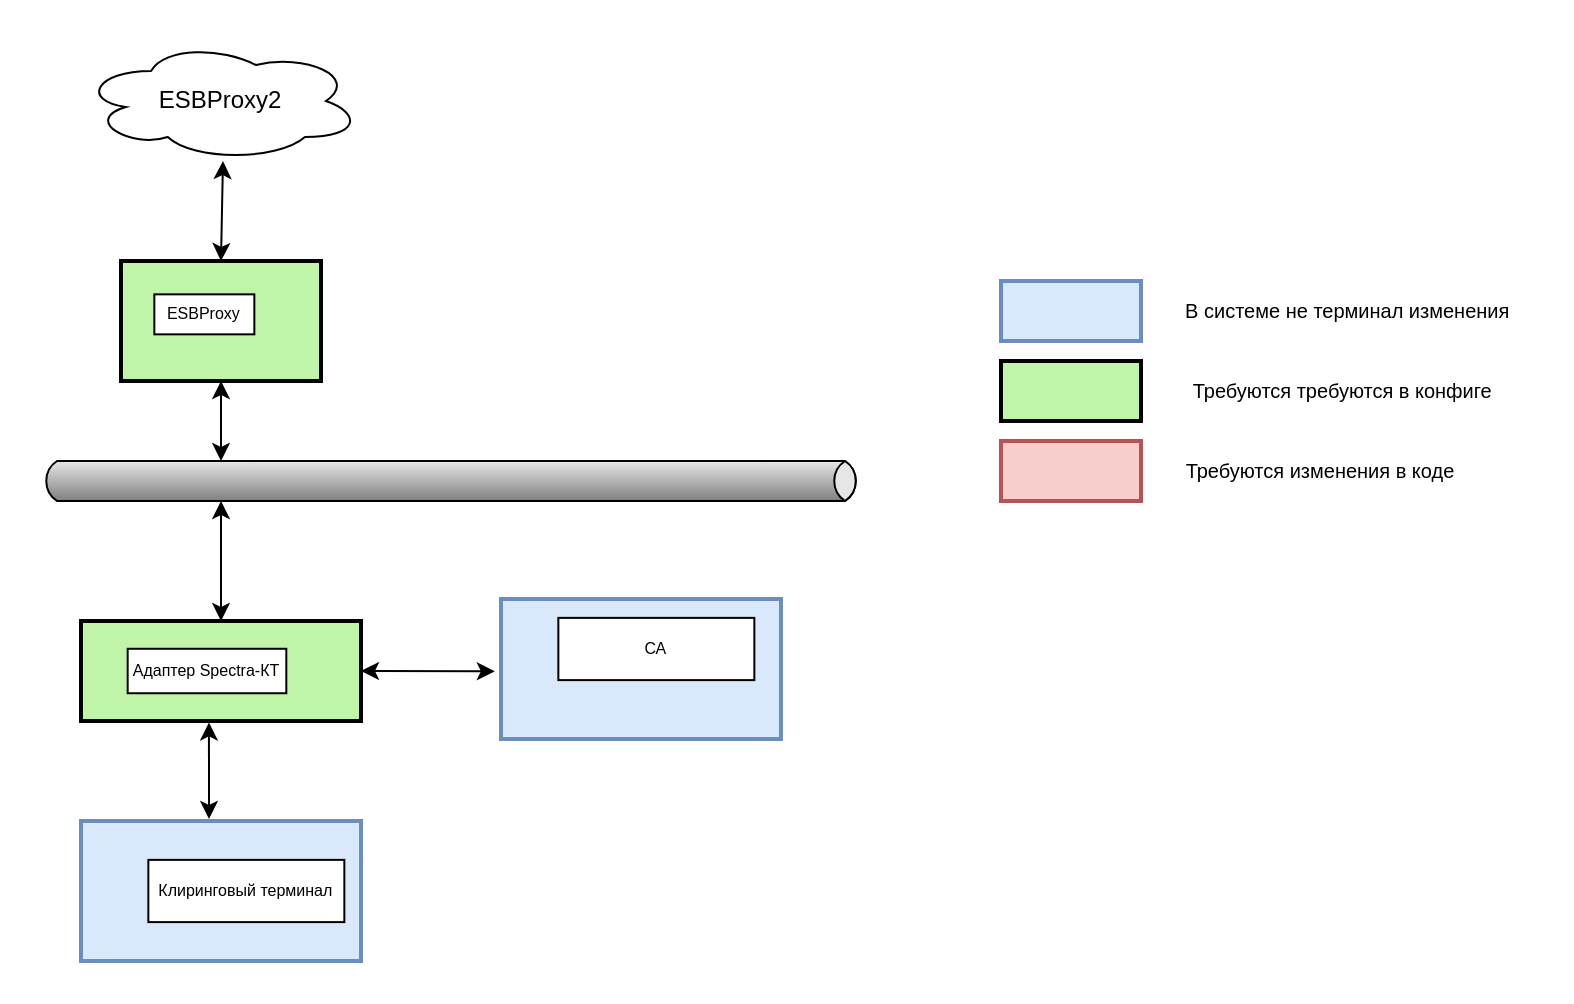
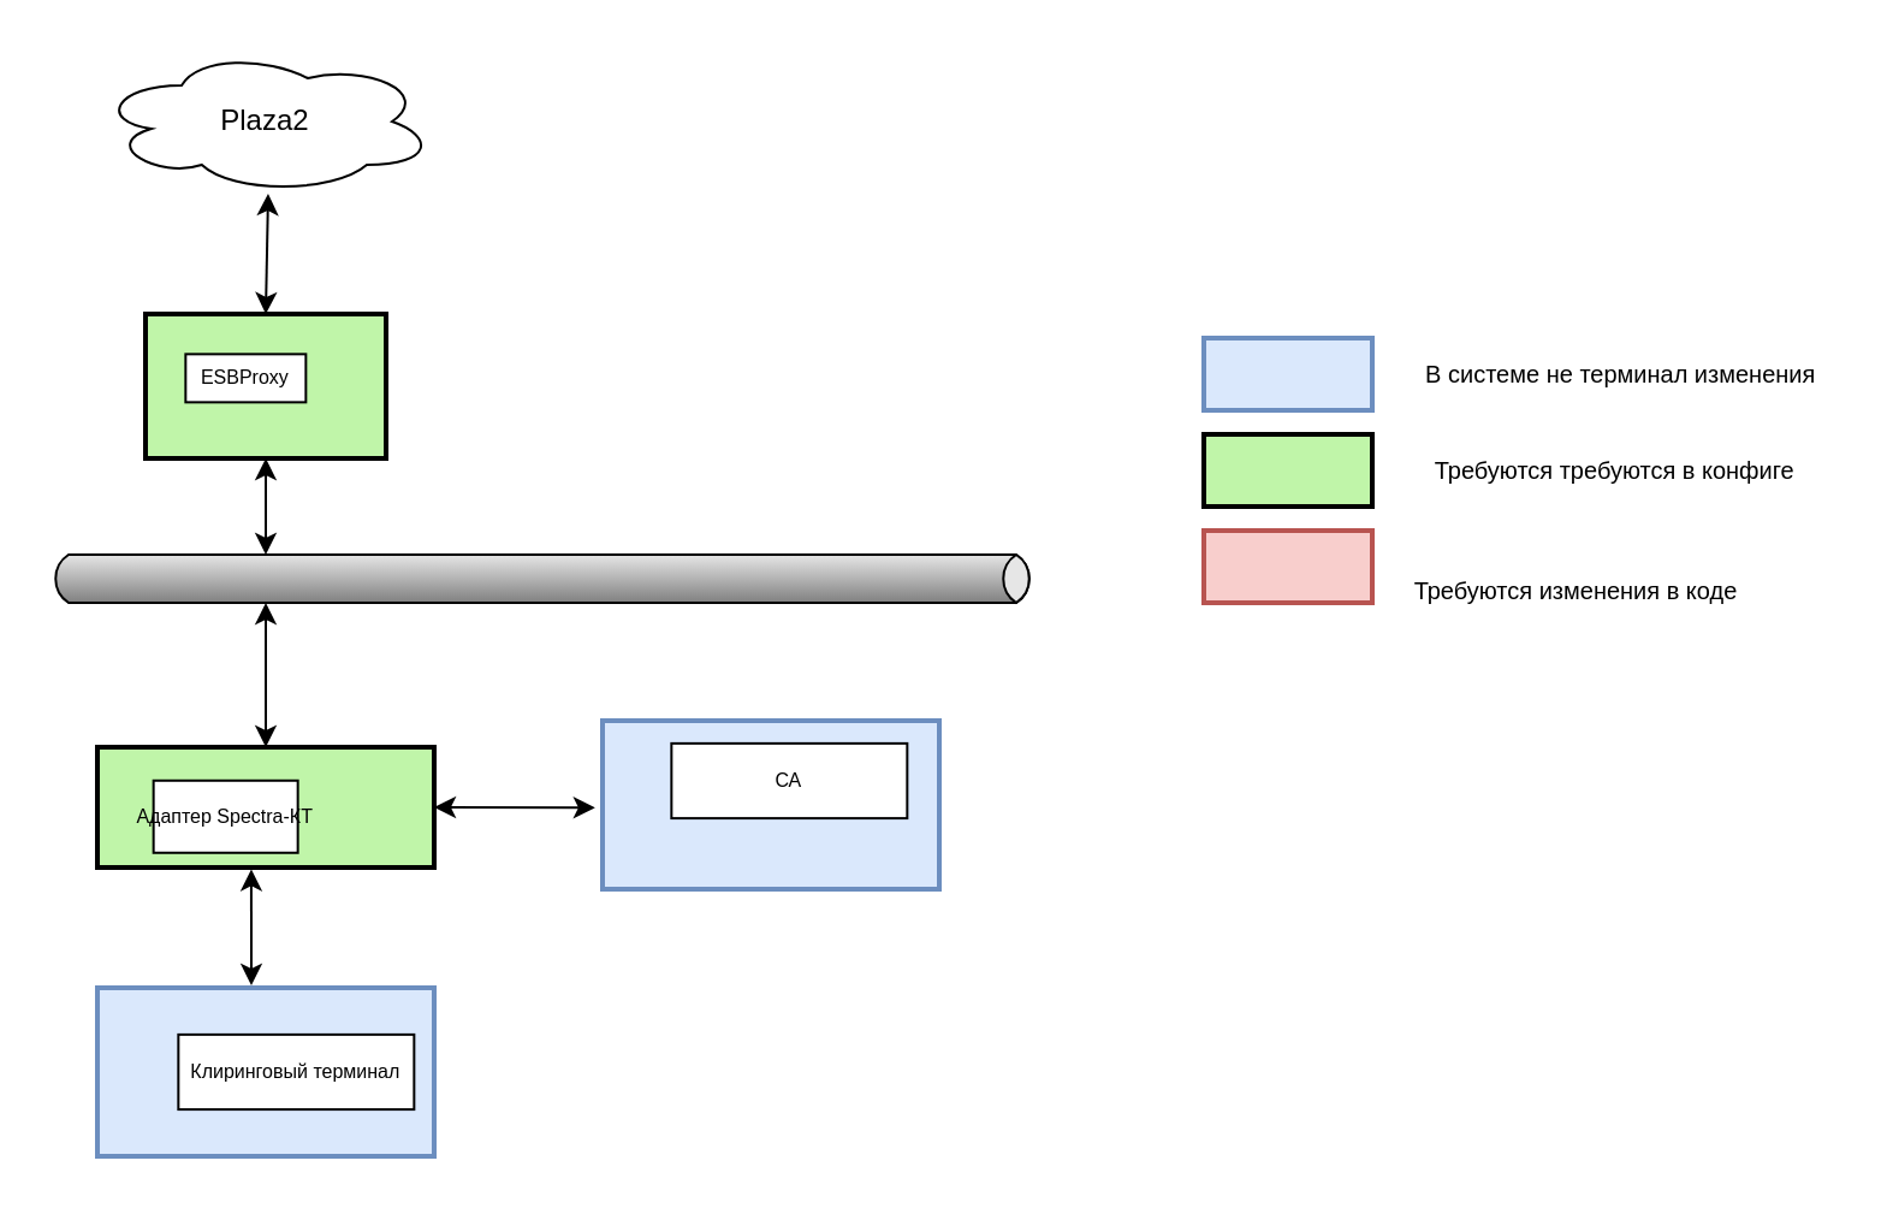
  <mxCell id="0" style=";html=1;" />
  <mxCell id="1" style=";html=1;" parent="0" />
  <mxCell id="2" value="" style="strokeWidth=1;outlineConnect=0;dashed=0;align=center;fontSize=8;shape=mxgraph.eip.messageChannel;html=1;verticalLabelPosition=bottom;verticalAlign=top;" parent="1" vertex="1"><mxGeometry x="20" y="230" width="410" height="20" as="geometry" /></mxCell>
  <mxCell id="3" value="" style="strokeWidth=2;dashed=0;align=center;fontSize=8;shape=rect;verticalLabelPosition=bottom;verticalAlign=top;fillColor=#c0f5a9;" parent="1" vertex="1"><mxGeometry x="60" y="130" width="100" height="60" as="geometry" /></mxCell>
  <mxCell id="4" value="ESBProxy" style="strokeWidth=1;dashed=0;align=center;fontSize=8;shape=rect" parent="3" vertex="1"><mxGeometry x="16.67" y="16.67" width="50" height="20" as="geometry" /></mxCell>
  <mxCell id="5" value="" style="endArrow=classic;startArrow=classic;html=1;fontSize=12;entryX=0.5;entryY=1;entryDx=0;entryDy=0;exitX=0;exitY=0;exitDx=90;exitDy=0;exitPerimeter=0;" parent="1" source="2" target="3" edge="1"><mxGeometry width="50" height="50" relative="1" as="geometry"><mxPoint x="0" y="300" as="sourcePoint" /><mxPoint x="50" y="250" as="targetPoint" /></mxGeometry></mxCell>
  <mxCell id="6" value="" style="strokeWidth=2;dashed=0;align=center;fontSize=8;shape=rect;fillColor=#dae8fc;verticalLabelPosition=bottom;verticalAlign=top;strokeColor=#6c8ebf;" parent="1" vertex="1"><mxGeometry x="500" y="140" width="70" height="30" as="geometry" /></mxCell>
  <mxCell id="7" value="В системе не терминал изменения&amp;nbsp;" style="text;html=1;strokeColor=none;fillColor=none;align=center;verticalAlign=middle;whiteSpace=wrap;rounded=0;fontSize=10;" parent="1" vertex="1"><mxGeometry x="585" y="145" width="180" height="20" as="geometry" /></mxCell>
  <mxCell id="8" value="" style="strokeWidth=2;dashed=0;align=center;fontSize=8;shape=rect;fillColor=#c0f5a9;verticalLabelPosition=bottom;verticalAlign=top;" parent="1" vertex="1"><mxGeometry x="500" y="180" width="70" height="30" as="geometry" /></mxCell>
  <mxCell id="9" value="Требуются требуются в конфиге&amp;nbsp;" style="text;html=1;strokeColor=none;fillColor=none;align=center;verticalAlign=middle;whiteSpace=wrap;rounded=0;fontSize=10;" parent="1" vertex="1"><mxGeometry x="585" y="185" width="175" height="20" as="geometry" /></mxCell>
  <mxCell id="10" value="" style="strokeWidth=2;dashed=0;align=center;fontSize=8;shape=rect;fillColor=#f8cecc;verticalLabelPosition=bottom;verticalAlign=top;strokeColor=#b85450;" parent="1" vertex="1"><mxGeometry x="500" y="220" width="70" height="30" as="geometry" /></mxCell>
- <mxCell id="11" value="Требуются изменения в коде" style="text;html=1;strokeColor=none;fillColor=none;align=center;verticalAlign=middle;whiteSpace=wrap;rounded=0;fontSize=10;" parent="1" vertex="1"><mxGeometry x="585" y="225" width="150" height="20" as="geometry" /></mxCell>
- <mxCell id="12" value="ESBProxy2" style="ellipse;shape=cloud;whiteSpace=wrap;html=1;" parent="1" vertex="1"><mxGeometry x="40" y="20" width="140" height="60" as="geometry" /></mxCell>
+ <mxCell id="11" value="Требуются изменения в коде" style="text;html=1;strokeColor=none;fillColor=none;align=center;verticalAlign=middle;whiteSpace=wrap;rounded=0;fontSize=10;" parent="1" vertex="1"><mxGeometry x="580" y="235" width="150" height="20" as="geometry" /></mxCell>
+ <mxCell id="12" value="Plaza2" style="ellipse;shape=cloud;whiteSpace=wrap;html=1;" parent="1" vertex="1"><mxGeometry x="40" y="20" width="140" height="60" as="geometry" /></mxCell>
  <mxCell id="13" value="" style="strokeWidth=2;dashed=0;align=center;fontSize=8;shape=rect;verticalLabelPosition=bottom;verticalAlign=top;fillColor=#c0f5a9;" parent="1" vertex="1"><mxGeometry x="40" y="310" width="140" height="50" as="geometry" /></mxCell>
- <mxCell id="14" value="Адаптер Spectra-КТ" style="strokeWidth=1;dashed=0;align=center;fontSize=8;shape=rect" parent="13" vertex="1"><mxGeometry x="23.333" y="13.892" width="79.333" height="22.225" as="geometry" /></mxCell>
+ <mxCell id="14" value="Адаптер Spectra-КТ" style="strokeWidth=1;dashed=0;align=center;fontSize=8;shape=rect" parent="13" vertex="1"><mxGeometry x="23.333" y="13.892" width="60" height="30" as="geometry" /></mxCell>
  <mxCell id="15" value="" style="strokeWidth=2;dashed=0;align=center;fontSize=8;shape=rect;verticalLabelPosition=bottom;verticalAlign=top;fillColor=#dae8fc;strokeColor=#6c8ebf;" parent="1" vertex="1"><mxGeometry x="40" y="410" width="140" height="70" as="geometry" /></mxCell>
  <mxCell id="16" value="Клиринговый терминал" style="strokeWidth=1;dashed=0;align=center;fontSize=8;shape=rect;" parent="15" vertex="1"><mxGeometry x="33.667" y="19.44" width="98.0" height="31.11" as="geometry" /></mxCell>
  <mxCell id="17" value="" style="endArrow=classic;startArrow=classic;html=1;entryX=0.457;entryY=1.014;entryDx=0;entryDy=0;entryPerimeter=0;" parent="1" target="13" edge="1"><mxGeometry width="50" height="50" relative="1" as="geometry"><mxPoint x="104" y="409" as="sourcePoint" /><mxPoint x="94.5" y="360" as="targetPoint" /></mxGeometry></mxCell>
  <mxCell id="18" value="" style="endArrow=classic;startArrow=classic;html=1;exitX=0.5;exitY=0;exitDx=0;exitDy=0;entryX=0;entryY=1;entryDx=90;entryDy=0;entryPerimeter=0;" parent="1" source="13" target="2" edge="1"><mxGeometry width="50" height="50" relative="1" as="geometry"><mxPoint x="170" y="440" as="sourcePoint" /><mxPoint x="95" y="250" as="targetPoint" /></mxGeometry></mxCell>
  <mxCell id="19" value="" style="endArrow=classic;startArrow=classic;html=1;exitX=0.5;exitY=0;exitDx=0;exitDy=0;entryX=0.507;entryY=1;entryDx=0;entryDy=0;entryPerimeter=0;" parent="1" source="3" target="12" edge="1"><mxGeometry width="50" height="50" relative="1" as="geometry"><mxPoint x="220" y="110" as="sourcePoint" /><mxPoint x="270" y="60" as="targetPoint" /></mxGeometry></mxCell>
  <mxCell id="20" value="" style="strokeWidth=2;dashed=0;align=center;fontSize=8;shape=rect;verticalLabelPosition=bottom;verticalAlign=top;fillColor=#dae8fc;strokeColor=#6c8ebf;" parent="1" vertex="1"><mxGeometry x="250" y="299" width="140" height="70" as="geometry" /></mxCell>
  <mxCell id="21" value="СА" style="strokeWidth=1;dashed=0;align=center;fontSize=8;shape=rect;" parent="20" vertex="1"><mxGeometry x="28.667" y="9.44" width="98.0" height="31.11" as="geometry" /></mxCell>
  <mxCell id="22" value="" style="endArrow=classic;startArrow=classic;html=1;entryX=-0.022;entryY=0.516;entryDx=0;entryDy=0;entryPerimeter=0;exitX=1;exitY=0.5;exitDx=0;exitDy=0;" parent="1" source="13" target="20" edge="1"><mxGeometry width="50" height="50" relative="1" as="geometry"><mxPoint x="114" y="419" as="sourcePoint" /><mxPoint x="113.98" y="370.7" as="targetPoint" /></mxGeometry></mxCell>
